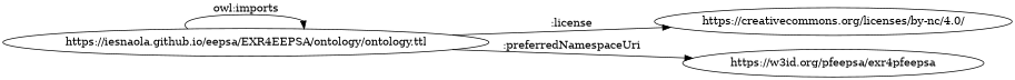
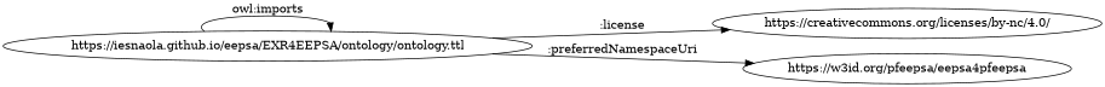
  digraph {
    rankdir=LR
    "https://iesnaola.github.io/eepsa/EXR4EEPSA/ontology/ontology.ttl"
    "https://creativecommons.org/licenses/by-nc/4.0/"
-   "https://w3id.org/pfeepsa/exr4pfeepsa"
+   "https://w3id.org/pfeepsa/exr4pfeepsa" [label="https://w3id.org/pfeepsa/eepsa4pfeepsa"]
    "https://iesnaola.github.io/eepsa/EXR4EEPSA/ontology/ontology.ttl" -> "https://iesnaola.github.io/eepsa/EXR4EEPSA/ontology/ontology.ttl" [label="owl:imports"]
    "https://iesnaola.github.io/eepsa/EXR4EEPSA/ontology/ontology.ttl" -> "https://creativecommons.org/licenses/by-nc/4.0/" [label=":license"]
    "https://iesnaola.github.io/eepsa/EXR4EEPSA/ontology/ontology.ttl" -> "https://w3id.org/pfeepsa/exr4pfeepsa" [label=":preferredNamespaceUri"]
  }
